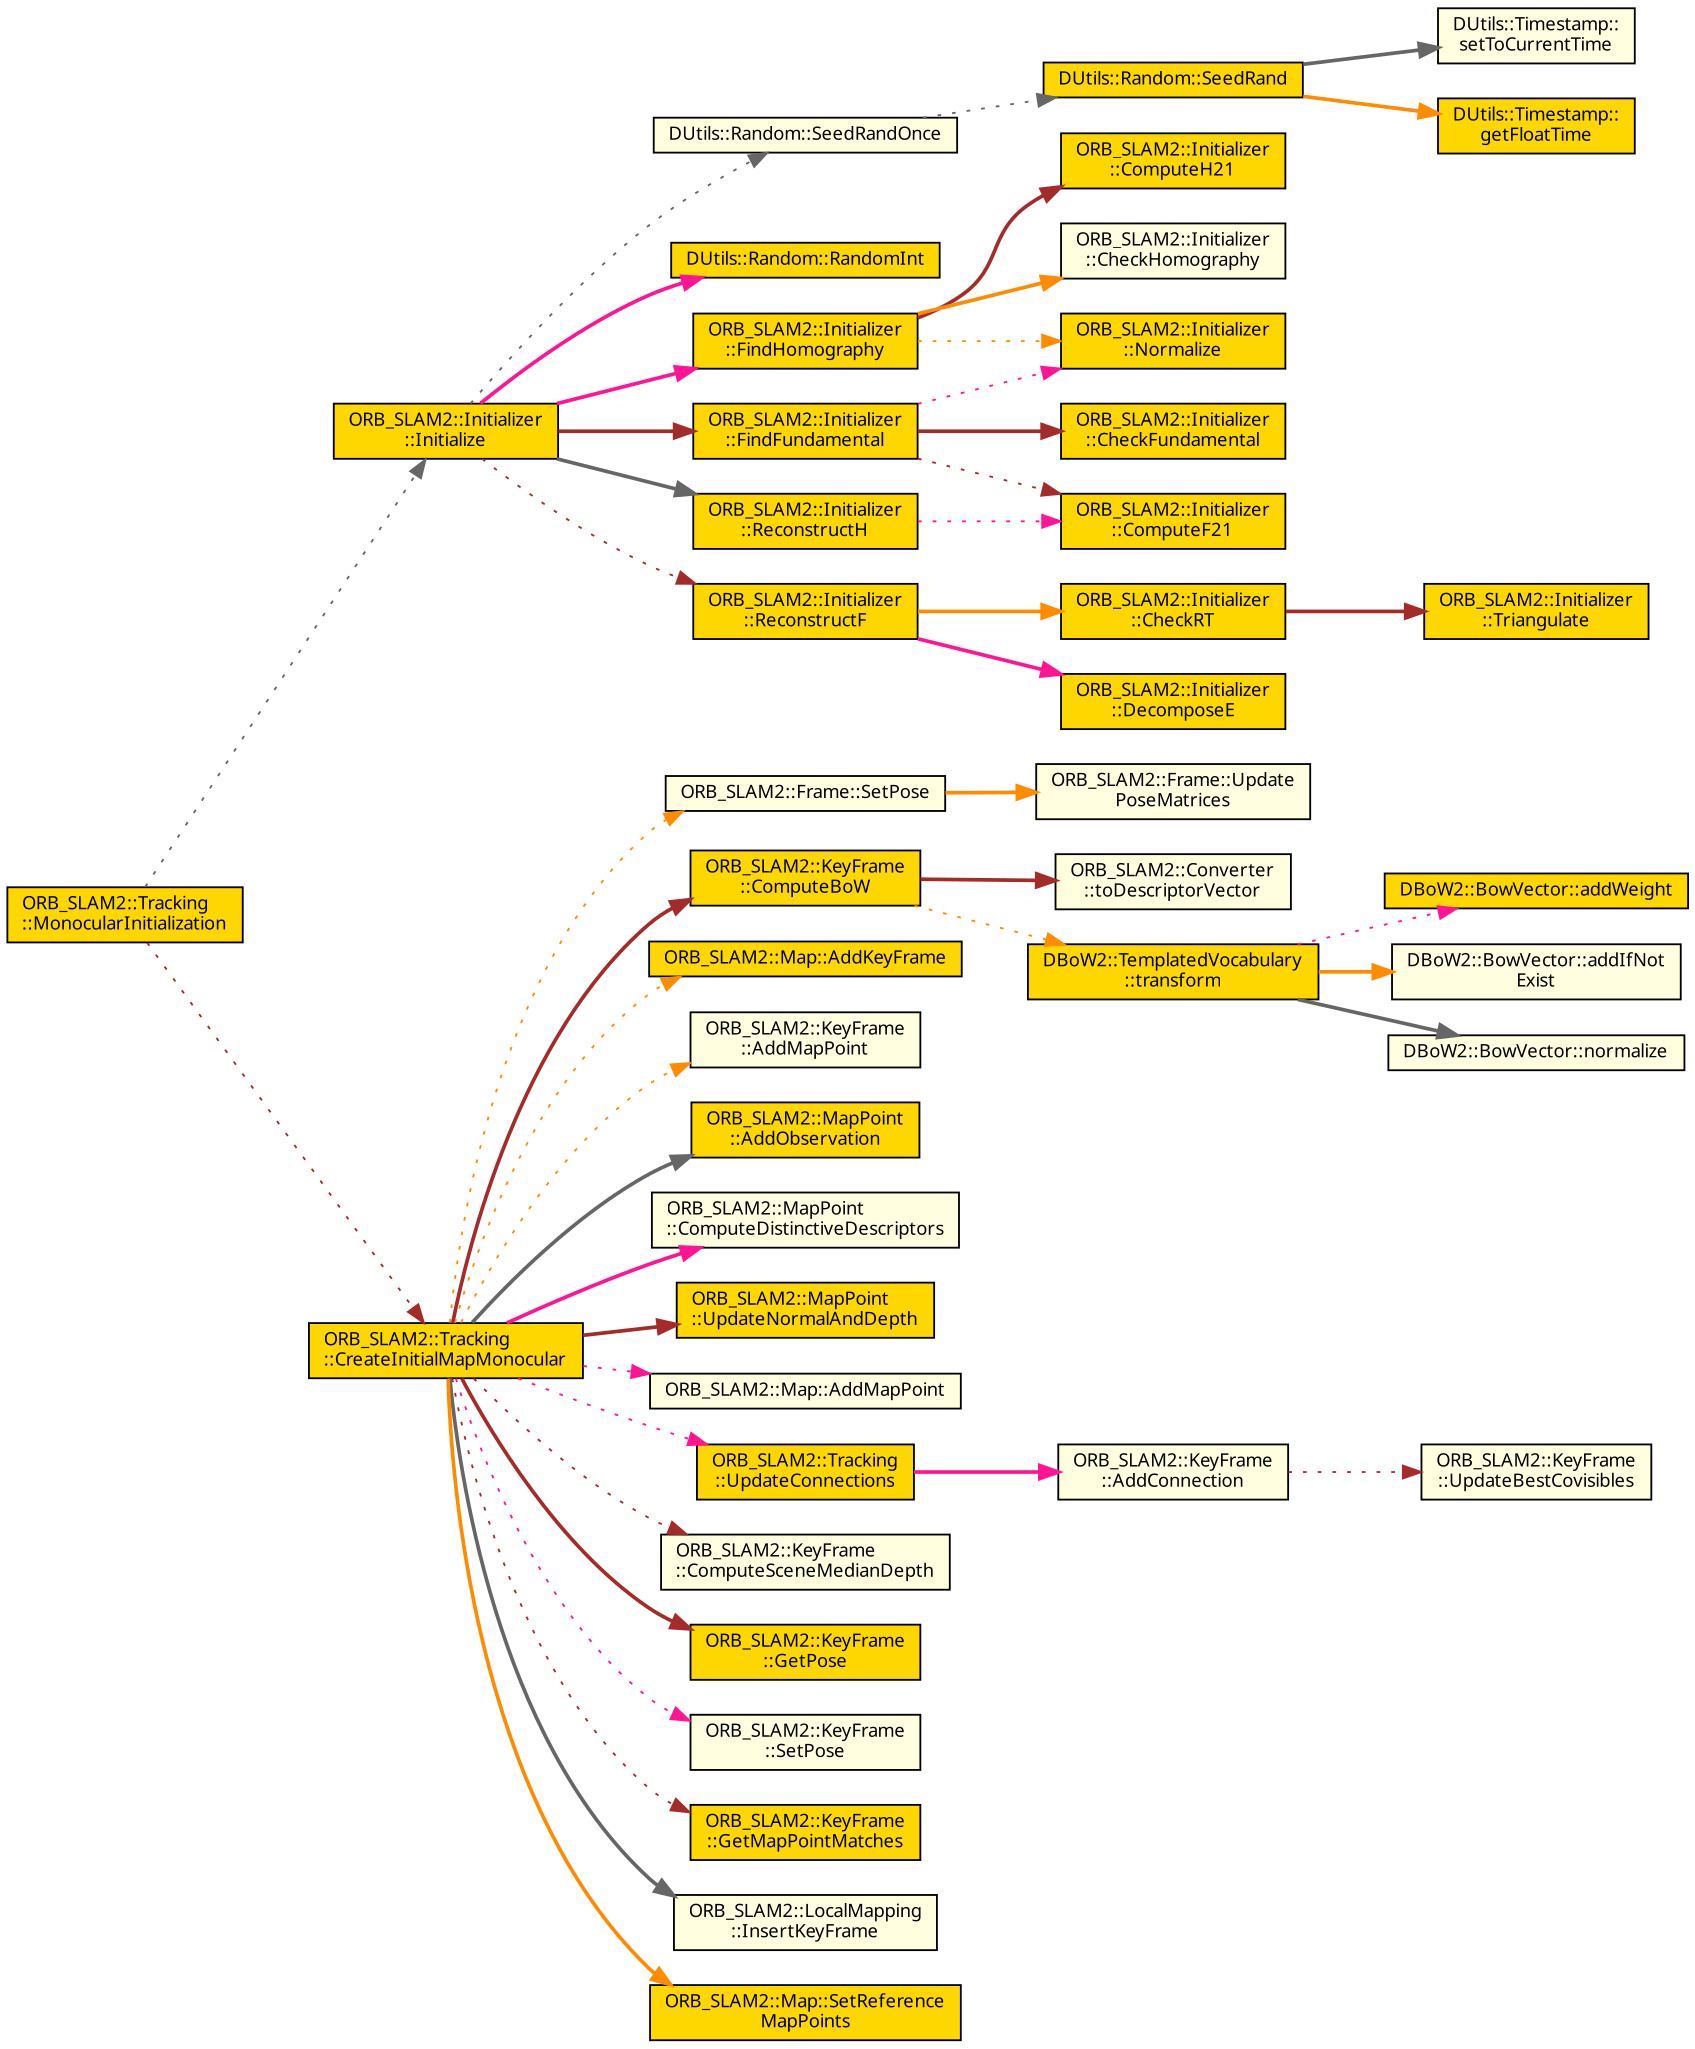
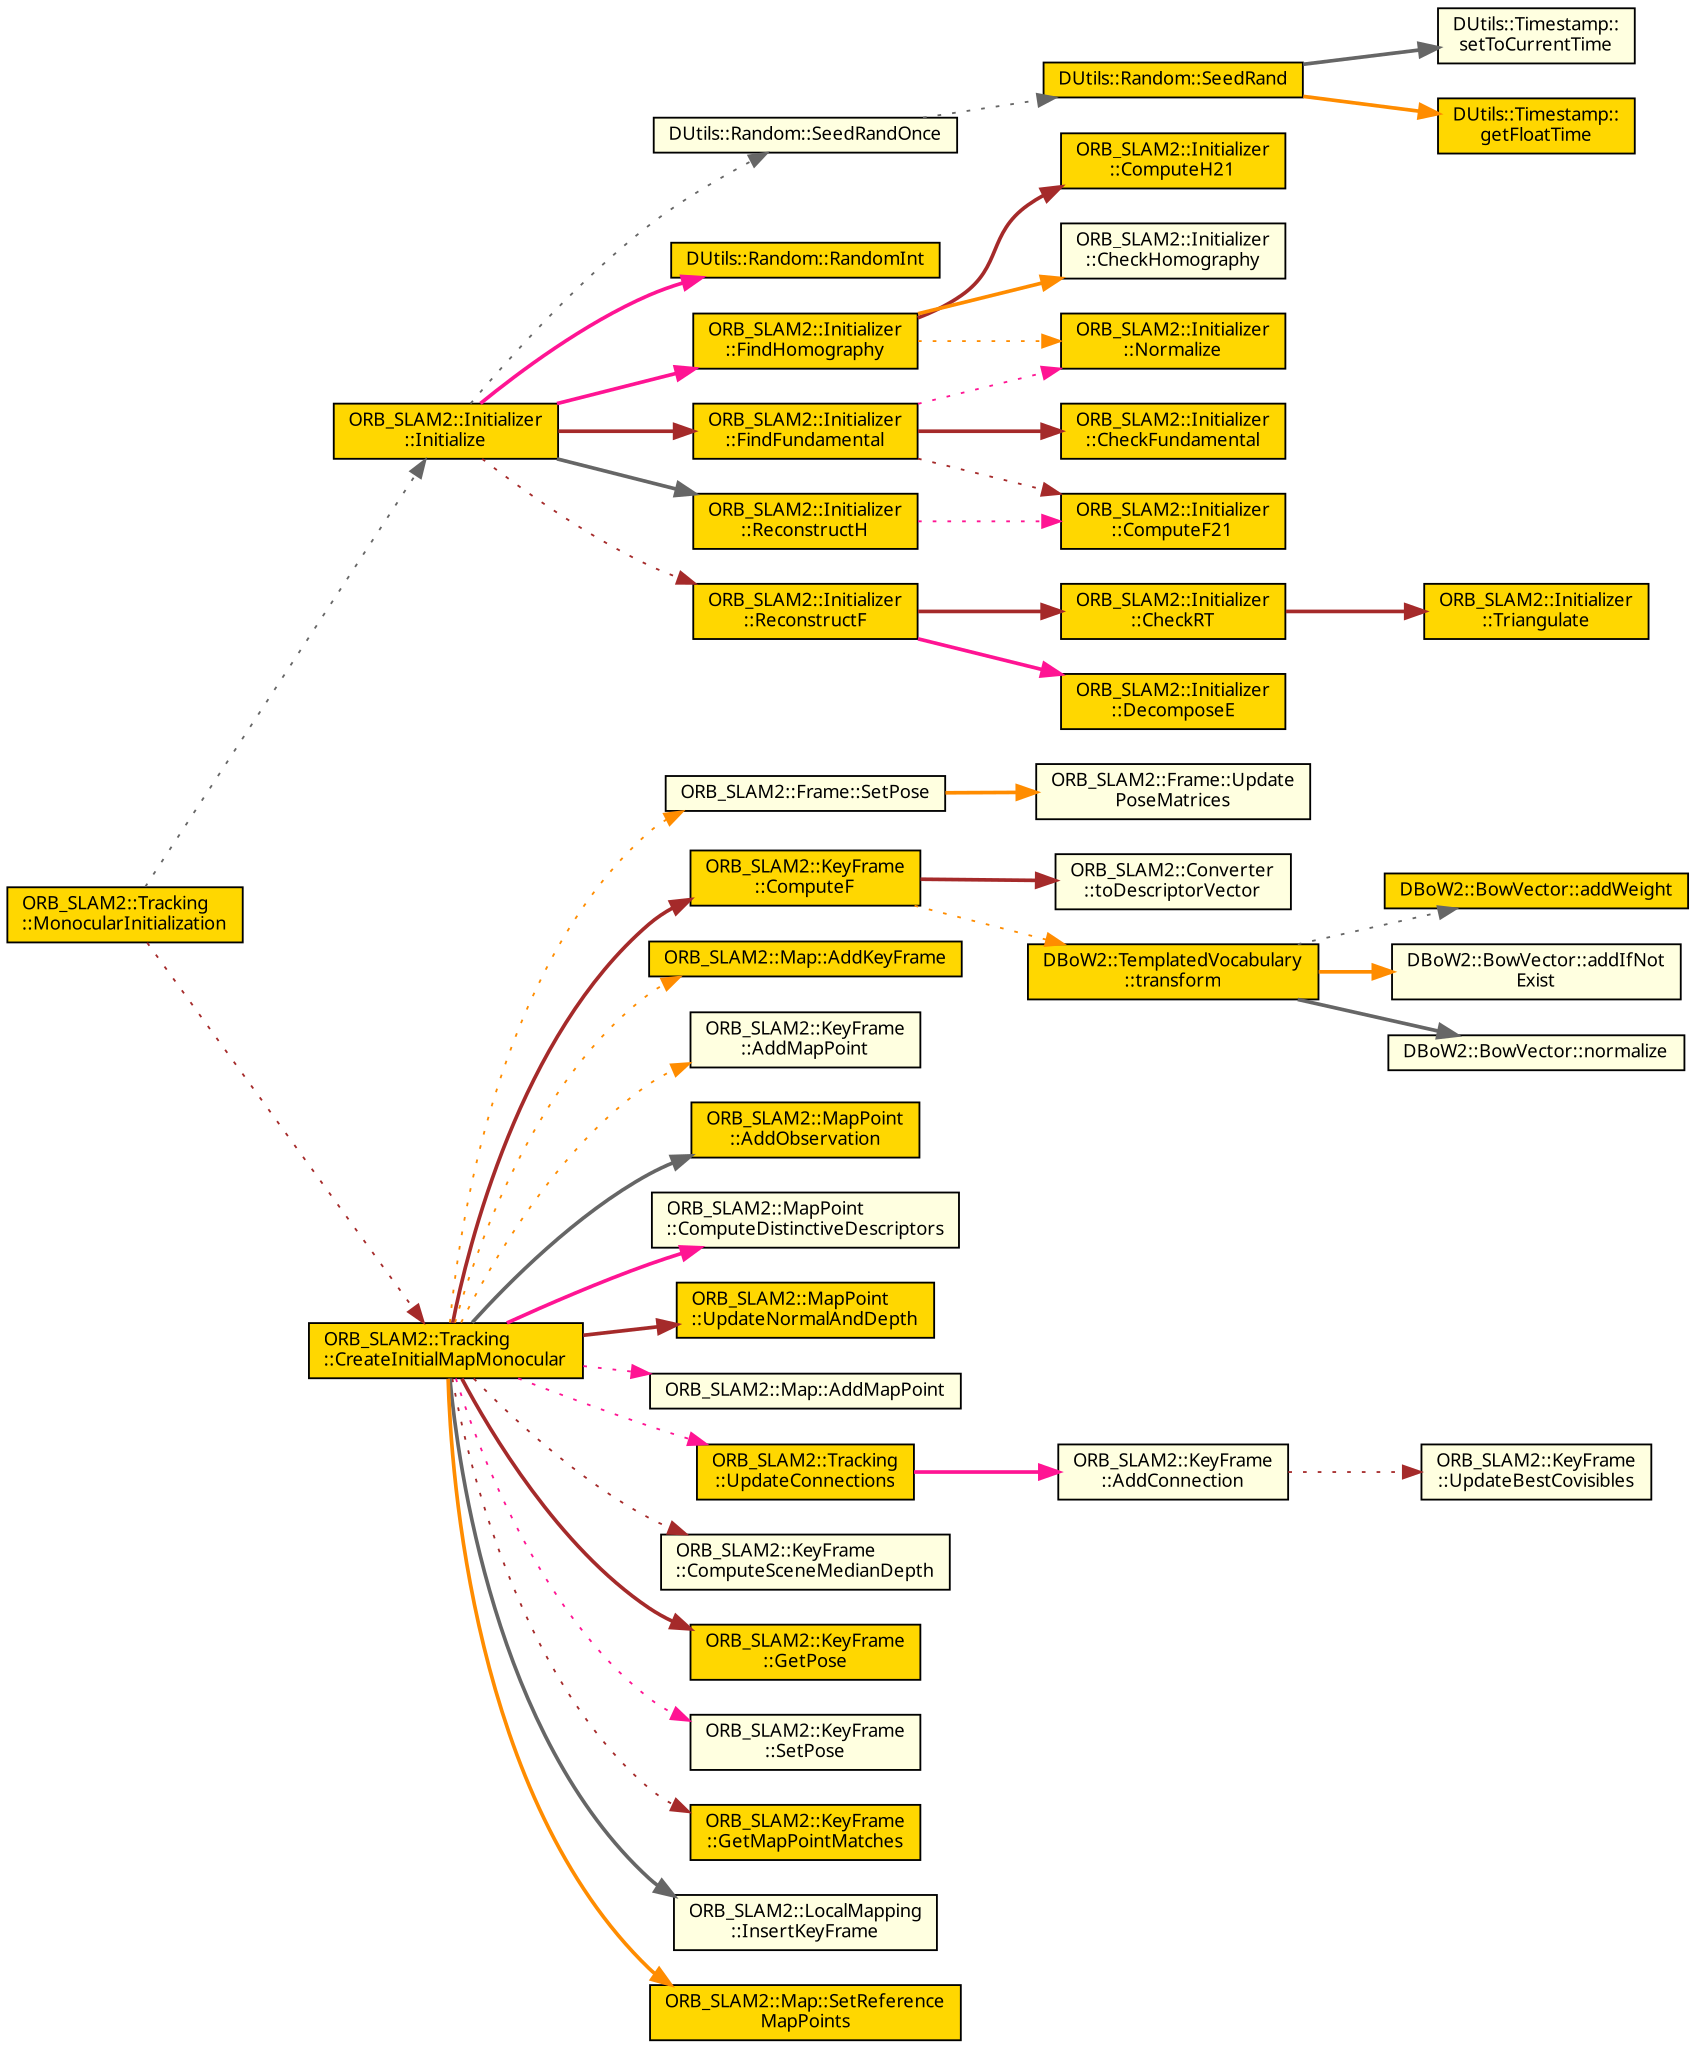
  digraph {
    fontname="Noto Sans"
    rankdir=LR
    node [color=black fillcolor=gold fontname="Noto Sans" fontsize=10 shape=record style=filled]
    edge [color=brown fontname="Noto Sans" fontsize=10 labelfontname=Helvetica labelfontsize=10 style=bold]
    n1 [fontcolor=black height=0.2 label="ORB_SLAM2::Tracking\l::MonocularInitialization" width=0.4]
    n2 [height=0.2 label="ORB_SLAM2::Initializer\l::Initialize" width=0.4]
    n3 [height=0.2 label="ORB_SLAM2::Tracking\l::CreateInitialMapMonocular" width=0.4]
    n4 [fillcolor=lightyellow height=0.2 label="DUtils::Random::SeedRandOnce" width=0.4]
    n5 [height=0.2 label="DUtils::Random::RandomInt" width=0.4]
    n6 [height=0.2 label="ORB_SLAM2::Initializer\l::FindHomography" width=0.4]
    n7 [height=0.2 label="ORB_SLAM2::Initializer\l::FindFundamental" width=0.4]
    n8 [height=0.2 label="ORB_SLAM2::Initializer\l::ReconstructH" width=0.4]
    n9 [height=0.2 label="ORB_SLAM2::Initializer\l::ReconstructF" width=0.4]
    n10 [fillcolor=lightyellow height=0.2 label="ORB_SLAM2::Frame::SetPose" width=0.4]
    n11 [fillcolor=lightyellow height=0.2 label="ORB_SLAM2::Frame::Update\lPoseMatrices" width=0.4]
-   n12 [height=0.2 label="ORB_SLAM2::KeyFrame\l::ComputeBoW" width=0.4]
+   n12 [height=0.2 label="ORB_SLAM2::KeyFrame\l::ComputeF" width=0.4]
    n13 [height=0.2 label="ORB_SLAM2::Map::AddKeyFrame" width=0.4]
    n14 [fillcolor=lightyellow height=0.2 label="ORB_SLAM2::KeyFrame\l::AddMapPoint" width=0.4]
    n15 [height=0.2 label="ORB_SLAM2::MapPoint\l::AddObservation" width=0.4]
    n16 [fillcolor=lightyellow height=0.2 label="ORB_SLAM2::MapPoint\l::ComputeDistinctiveDescriptors" width=0.4]
    n17 [height=0.2 label="ORB_SLAM2::MapPoint\l::UpdateNormalAndDepth" width=0.4]
    n18 [fillcolor=lightyellow height=0.2 label="ORB_SLAM2::Map::AddMapPoint" width=0.4]
    n19 [height=0.2 label="ORB_SLAM2::Tracking\l::UpdateConnections" width=0.4]
    n20 [fillcolor=lightyellow height=0.2 label="ORB_SLAM2::KeyFrame\l::ComputeSceneMedianDepth" width=0.4]
    n21 [height=0.2 label="ORB_SLAM2::KeyFrame\l::GetPose" width=0.4]
    n22 [fillcolor=lightyellow height=0.2 label="ORB_SLAM2::KeyFrame\l::SetPose" width=0.4]
    n23 [height=0.2 label="ORB_SLAM2::KeyFrame\l::GetMapPointMatches" width=0.4]
    n24 [fillcolor=lightyellow height=0.2 label="ORB_SLAM2::LocalMapping\l::InsertKeyFrame" width=0.4]
    n25 [height=0.2 label="ORB_SLAM2::Map::SetReference\lMapPoints" width=0.4]
    n26 [height=0.2 label="DUtils::Random::SeedRand" width=0.4]
    n27 [height=0.2 label="ORB_SLAM2::Initializer\l::Normalize" width=0.4]
    n28 [height=0.2 label="ORB_SLAM2::Initializer\l::ComputeH21" width=0.4]
    n29 [fillcolor=lightyellow height=0.2 label="ORB_SLAM2::Initializer\l::CheckHomography" width=0.4]
    n30 [height=0.2 label="ORB_SLAM2::Initializer\l::ComputeF21" width=0.4]
    n31 [height=0.2 label="ORB_SLAM2::Initializer\l::CheckFundamental" width=0.4]
    n32 [height=0.2 label="ORB_SLAM2::Initializer\l::CheckRT" width=0.4]
    n33 [height=0.2 label="ORB_SLAM2::Initializer\l::DecomposeE" width=0.4]
    n34 [fillcolor=lightyellow height=0.2 label="DUtils::Timestamp::\lsetToCurrentTime" width=0.4]
    n35 [height=0.2 label="DUtils::Timestamp::\lgetFloatTime" width=0.4]
    n36 [height=0.2 label="ORB_SLAM2::Initializer\l::Triangulate" width=0.4]
    n37 [fillcolor=lightyellow height=0.2 label="ORB_SLAM2::Converter\l::toDescriptorVector" width=0.4]
    n38 [height=0.2 label="DBoW2::TemplatedVocabulary\l::transform" width=0.4]
    n39 [fillcolor=lightyellow height=0.2 label="ORB_SLAM2::KeyFrame\l::AddConnection" width=0.4]
    n40 [height=0.2 label="DBoW2::BowVector::addWeight" width=0.4]
    n41 [fillcolor=lightyellow height=0.2 label="DBoW2::BowVector::addIfNot\lExist" width=0.4]
    n42 [fillcolor=lightyellow height=0.2 label="DBoW2::BowVector::normalize" width=0.4]
    n43 [fillcolor=lightyellow height=0.2 label="ORB_SLAM2::KeyFrame\l::UpdateBestCovisibles" width=0.4]
    n1 -> n2 [color=gray40 style=dotted]
    n1 -> n3 [style=dotted]
    n2 -> n4 [color=gray40 style=dotted]
    n2 -> n5 [color=deeppink]
    n2 -> n6 [color=deeppink]
    n2 -> n7
    n2 -> n8 [color=gray40]
    n2 -> n9 [style=dotted]
    n3 -> n10 [color=darkorange style=dotted]
    n3 -> n12
    n3 -> n13 [color=darkorange style=dotted]
    n3 -> n14 [color=darkorange style=dotted]
    n3 -> n15 [color=gray40]
    n3 -> n16 [color=deeppink]
    n3 -> n17
    n3 -> n18 [color=deeppink style=dotted]
    n3 -> n19 [color=deeppink style=dotted]
    n3 -> n20 [style=dotted]
    n3 -> n21
    n3 -> n22 [color=deeppink style=dotted]
    n3 -> n23 [style=dotted]
    n3 -> n24 [color=gray40]
    n3 -> n25 [color=darkorange]
    n4 -> n26 [color=gray40 style=dotted]
    n6 -> n27 [color=darkorange style=dotted]
    n6 -> n28
    n6 -> n29 [color=darkorange]
    n7 -> n27 [color=deeppink style=dotted]
    n7 -> n30 [style=dotted]
    n7 -> n31
    n8 -> n30 [color=deeppink style=dotted]
-   n9 -> n32 [color=darkorange]
+   n9 -> n32
    n9 -> n33 [color=deeppink]
    n10 -> n11 [color=darkorange]
    n12 -> n37
    n12 -> n38 [color=darkorange style=dotted]
    n19 -> n39 [color=deeppink]
    n26 -> n34 [color=gray40]
    n26 -> n35 [color=darkorange]
    n32 -> n36
-   n38 -> n40 [color=deeppink style=dotted]
+   n38 -> n40 [color=gray40 style=dotted]
    n38 -> n41 [color=darkorange]
    n38 -> n42 [color=gray40]
    n39 -> n43 [style=dotted]
  }
